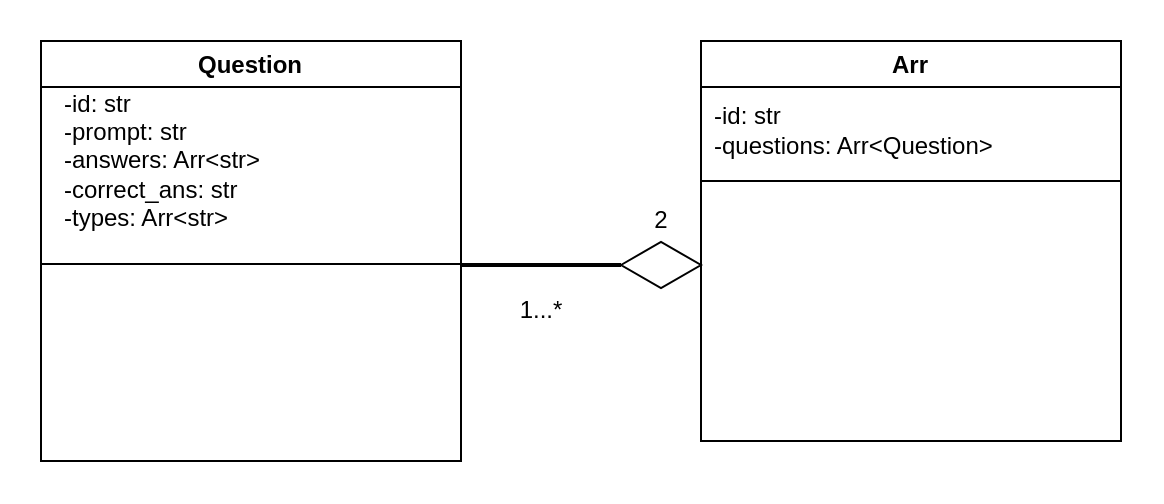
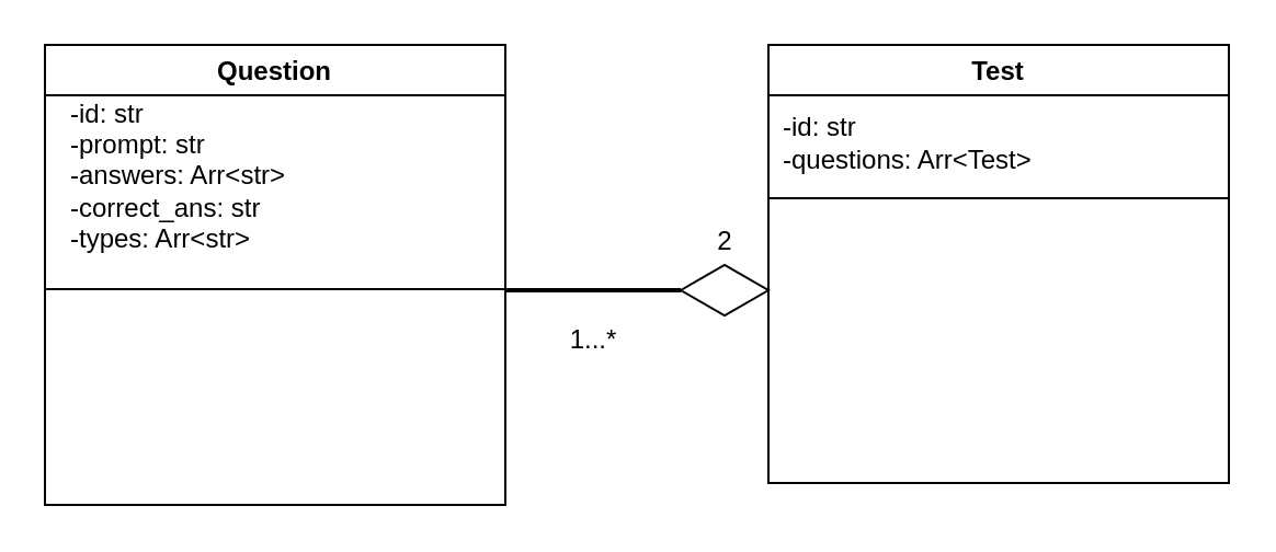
  <mxCell id="0" />
  <mxCell id="1" parent="0" />
- <mxCell id="2" value="Arr" style="swimlane;" vertex="1" parent="1"><mxGeometry x="350" y="20" width="210" height="200" as="geometry" /></mxCell>
- <mxCell id="3" value="-id: str&lt;br&gt;&lt;div&gt;&lt;span&gt;-questions: Arr&amp;lt;Question&amp;gt;&lt;/span&gt;&lt;/div&gt;" style="text;html=1;align=left;verticalAlign=middle;resizable=0;points=[];autosize=1;strokeColor=none;fillColor=none;" vertex="1" parent="2"><mxGeometry x="5" y="30" width="150" height="30" as="geometry" /></mxCell>
+ <mxCell id="2" value="Test" style="swimlane;" vertex="1" parent="1"><mxGeometry x="350" y="20" width="210" height="200" as="geometry" /></mxCell>
+ <mxCell id="3" value="-id: str&lt;br&gt;&lt;div&gt;&lt;span&gt;-questions: Arr&amp;lt;Test&amp;gt;&lt;/span&gt;&lt;/div&gt;" style="text;html=1;align=left;verticalAlign=middle;resizable=0;points=[];autosize=1;strokeColor=none;fillColor=none;" vertex="1" parent="2"><mxGeometry x="5" y="30" width="150" height="30" as="geometry" /></mxCell>
  <mxCell id="4" value="" style="endArrow=none;html=1;" edge="1" parent="1"><mxGeometry width="50" height="50" relative="1" as="geometry"><mxPoint x="560" y="90" as="sourcePoint" /><mxPoint x="350" y="90" as="targetPoint" /><Array as="points" /></mxGeometry></mxCell>
  <mxCell id="5" value="Question" style="swimlane;startSize=23;" vertex="1" parent="1"><mxGeometry x="20" y="20" width="210" height="210" as="geometry" /></mxCell>
  <mxCell id="6" value="-id: str&lt;br&gt;-prompt: str&lt;br&gt;&lt;div&gt;&lt;span&gt;-answers: Arr&amp;lt;str&amp;gt;&lt;/span&gt;&lt;/div&gt;&lt;div&gt;&lt;span&gt;-correct_ans: str&lt;/span&gt;&lt;/div&gt;&lt;div&gt;&lt;span&gt;-types: Arr&amp;lt;str&amp;gt;&lt;/span&gt;&lt;/div&gt;" style="text;html=1;align=left;verticalAlign=middle;resizable=0;points=[];autosize=1;strokeColor=none;fillColor=none;" vertex="1" parent="5"><mxGeometry x="10" y="20" width="110" height="80" as="geometry" /></mxCell>
  <mxCell id="7" value="" style="endArrow=none;html=1;" edge="1" parent="5"><mxGeometry width="50" height="50" relative="1" as="geometry"><mxPoint x="210" y="111.5" as="sourcePoint" /><mxPoint y="111.5" as="targetPoint" /><Array as="points"><mxPoint x="110" y="111.5" /></Array></mxGeometry></mxCell>
  <mxCell id="8" value="" style="html=1;whiteSpace=wrap;aspect=fixed;shape=isoRectangle;" vertex="1" parent="1"><mxGeometry x="310" y="120" width="40" height="24" as="geometry" /></mxCell>
  <mxCell id="9" value="" style="line;strokeWidth=2;html=1;" vertex="1" parent="1"><mxGeometry x="230" y="127" width="80" height="10" as="geometry" /></mxCell>
  <mxCell id="10" value="2" style="text;html=1;align=center;verticalAlign=middle;resizable=0;points=[];autosize=1;strokeColor=none;fillColor=none;" vertex="1" parent="1"><mxGeometry x="320" y="100" width="20" height="20" as="geometry" /></mxCell>
  <mxCell id="11" value="1...*" style="text;html=1;align=center;verticalAlign=middle;resizable=0;points=[];autosize=1;strokeColor=none;fillColor=none;" vertex="1" parent="1"><mxGeometry x="250" y="145" width="40" height="20" as="geometry" /></mxCell>
